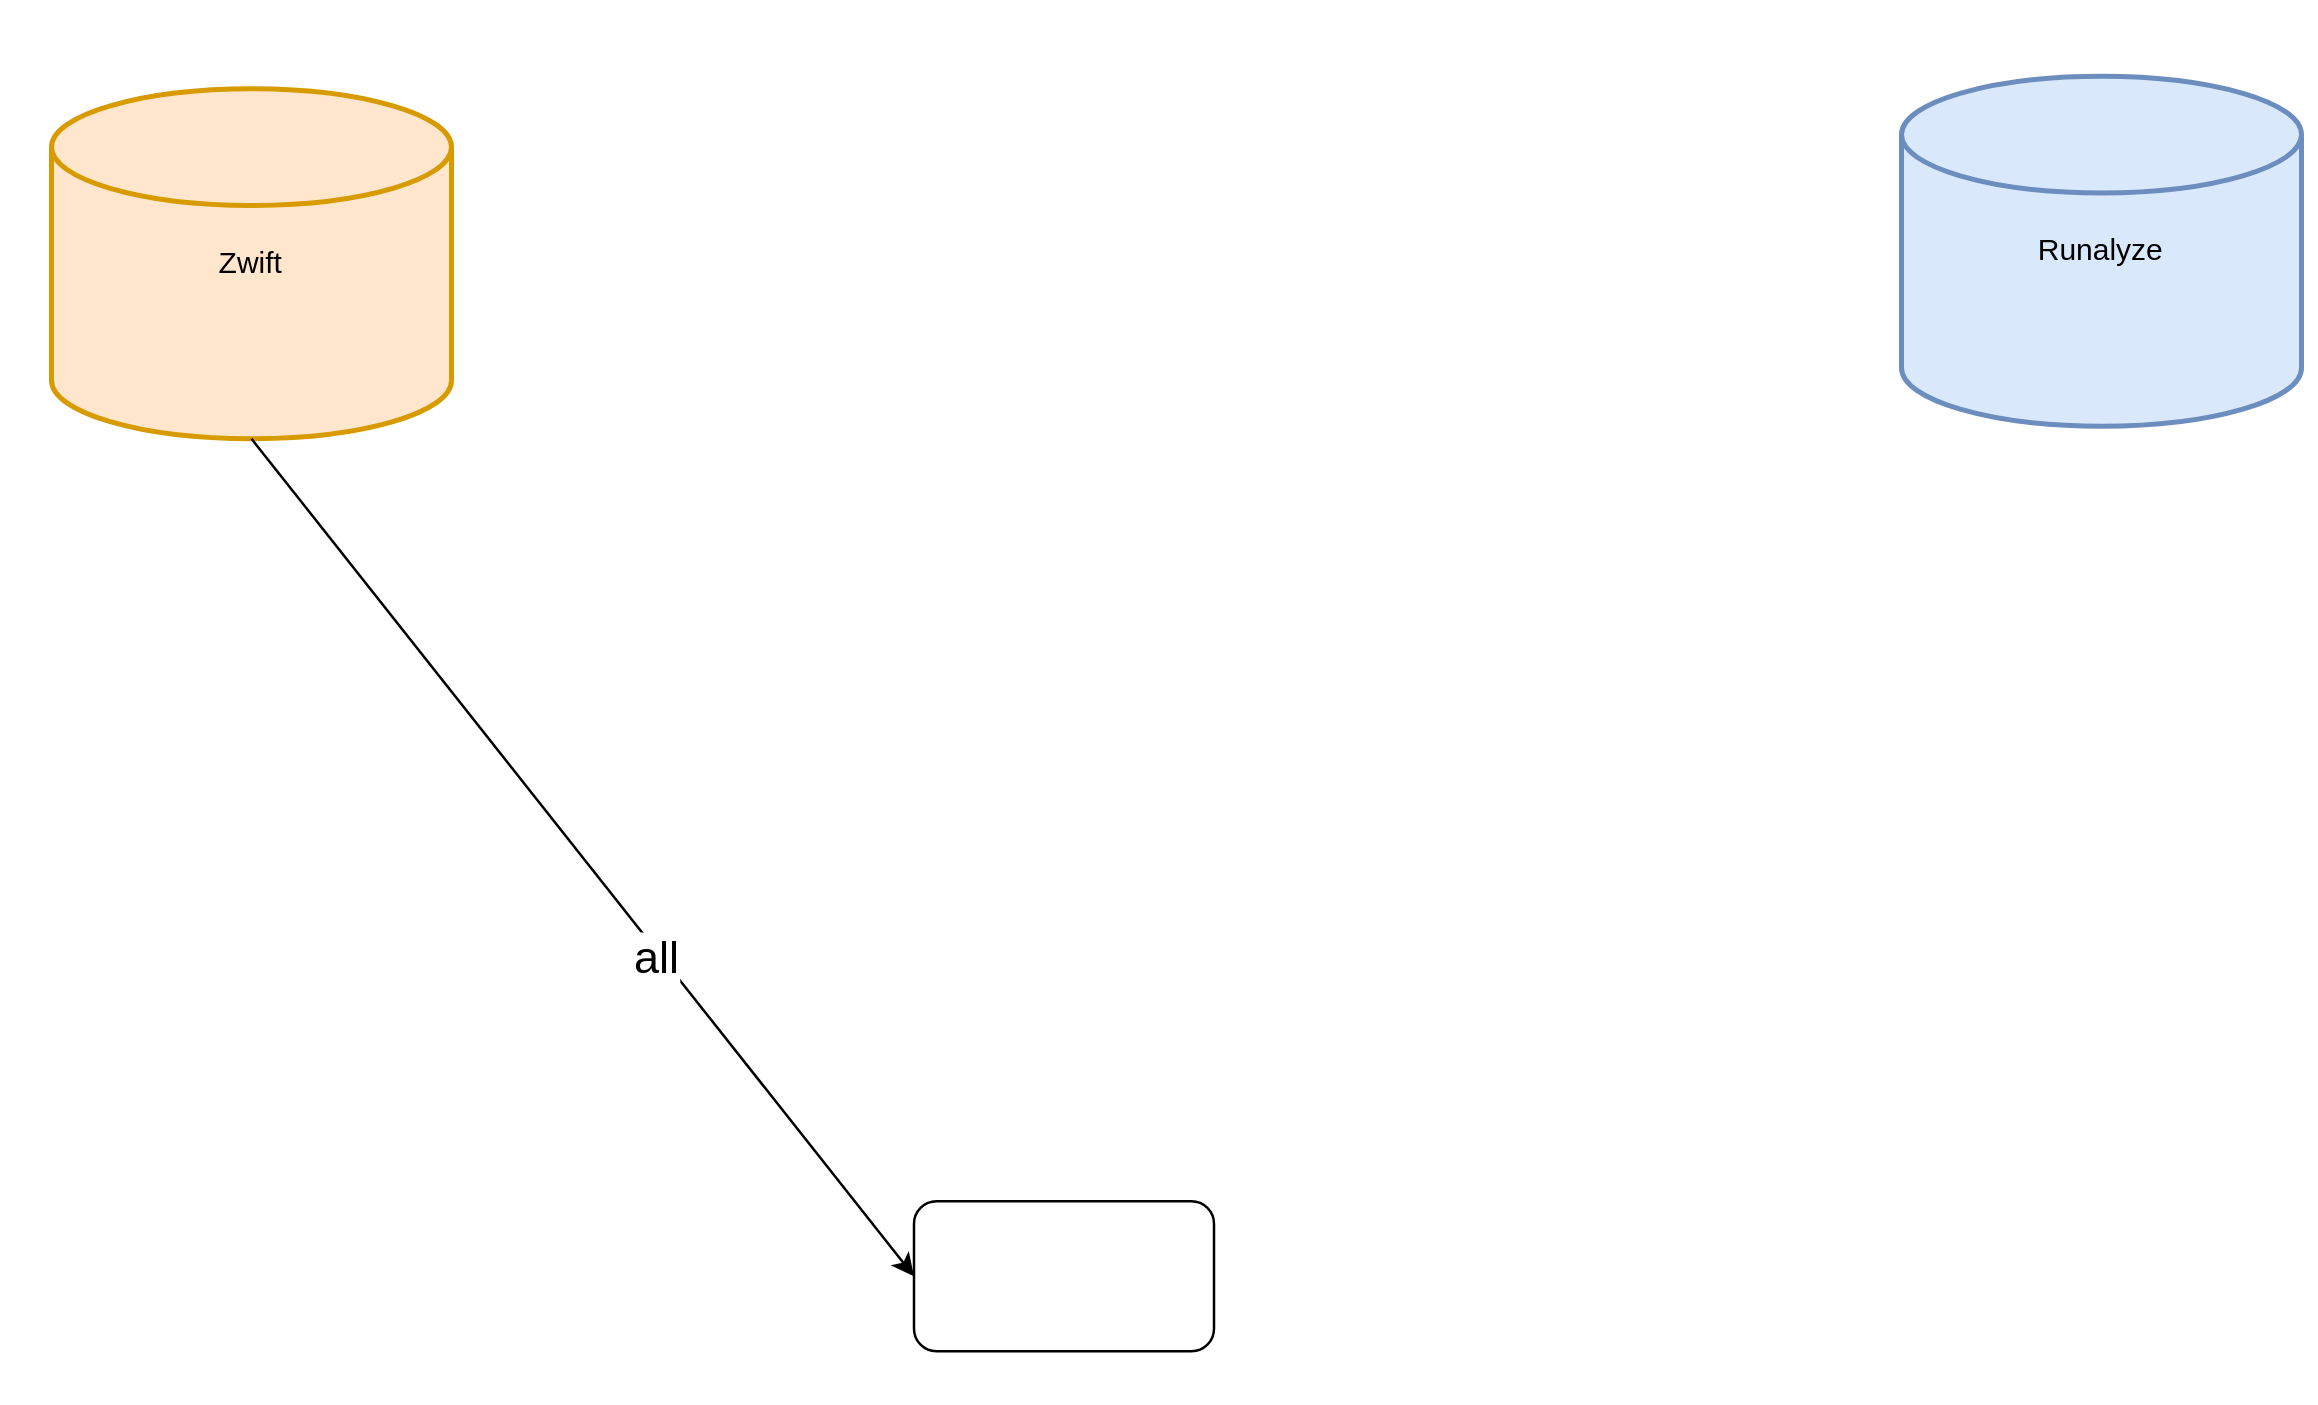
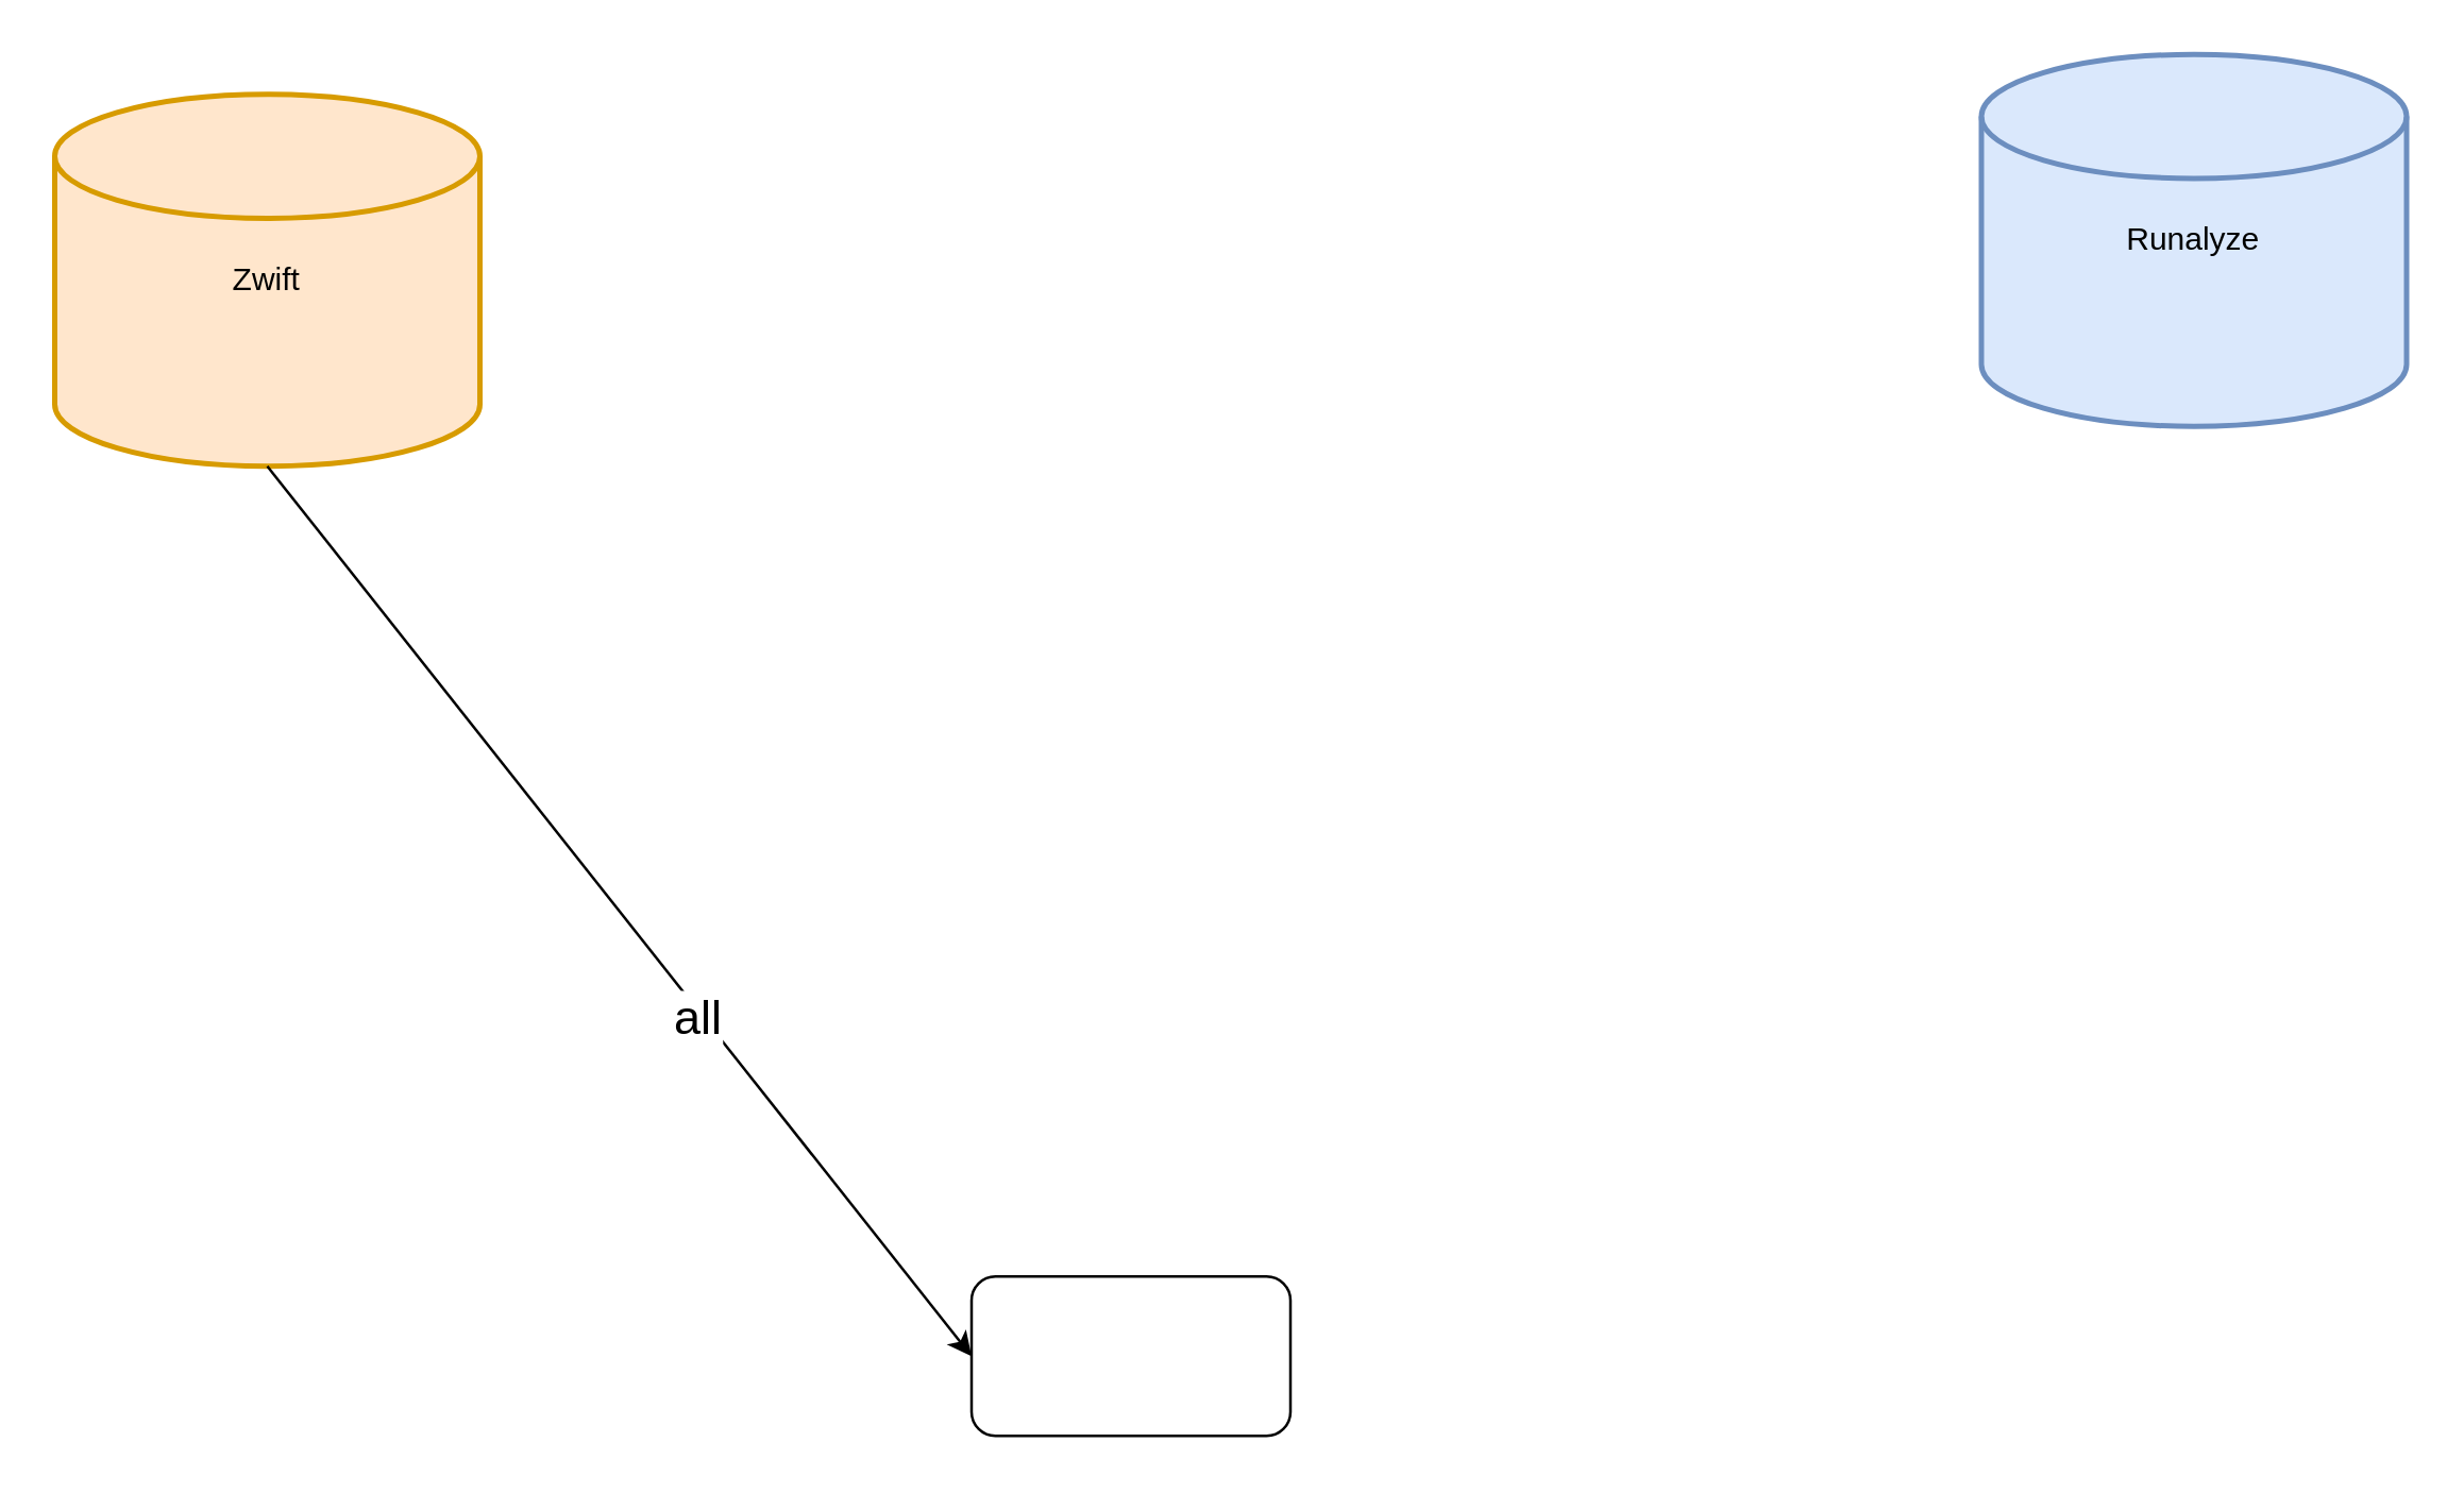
  <mxCell id="0" />
  <mxCell id="1" parent="0" />
  <mxCell id="2" value="" style="rounded=1;whiteSpace=wrap;html=1;" vertex="1" parent="1"><mxGeometry x="365" y="480" width="120" height="60" as="geometry" /></mxCell>
  <mxCell id="3" value="Zwift" style="strokeWidth=2;html=1;shape=mxgraph.flowchart.database;whiteSpace=wrap;fillColor=#ffe6cc;strokeColor=#d79b00;" vertex="1" parent="1"><mxGeometry x="20" y="35" width="160" height="140" as="geometry" /></mxCell>
- <mxCell id="4" value="Runalyze" style="strokeWidth=2;html=1;shape=mxgraph.flowchart.database;whiteSpace=wrap;fillColor=#dae8fc;strokeColor=#6c8ebf;" vertex="1" parent="1"><mxGeometry x="760" y="30" width="160" height="140" as="geometry" /></mxCell>
+ <mxCell id="4" value="Runalyze" style="strokeWidth=2;html=1;shape=mxgraph.flowchart.database;whiteSpace=wrap;fillColor=#dae8fc;strokeColor=#6c8ebf;" vertex="1" parent="1"><mxGeometry x="745" y="20" width="160" height="140" as="geometry" /></mxCell>
  <mxCell id="5" value="" style="endArrow=classic;html=1;rounded=0;exitX=0.5;exitY=1;exitDx=0;exitDy=0;exitPerimeter=0;entryX=0;entryY=0.5;entryDx=0;entryDy=0;" edge="1" parent="1" source="3" target="2"><mxGeometry width="50" height="50" relative="1" as="geometry"><mxPoint x="475" y="440" as="sourcePoint" /><mxPoint x="355" y="500" as="targetPoint" /></mxGeometry></mxCell>
  <mxCell id="6" value="&lt;font style=&quot;font-size: 18px;&quot;&gt;all&lt;/font&gt;" style="edgeLabel;html=1;align=center;verticalAlign=middle;resizable=0;points=[];" vertex="1" connectable="0" parent="5"><mxGeometry x="0.231" y="-2" relative="1" as="geometry"><mxPoint as="offset" /></mxGeometry></mxCell>
